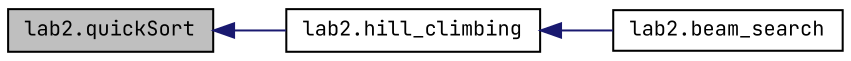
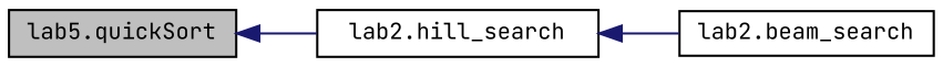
  digraph {
    fontname="JetBrains Mono"
    rankdir=LR
    node [color=black fillcolor=white fontname="JetBrains Mono" fontsize=10 shape=record style=filled]
    edge [color=midnightblue dir=back fontname="JetBrains Mono" fontsize=10 labelfontname=Helvetica labelfontsize=10 style=solid]
-   n1 [fillcolor=grey75 fontcolor=black height=0.2 label="lab2.quickSort" width=0.4]
-   n2 [height=0.2 label="lab2.hill_climbing" width=0.4]
+   n1 [fillcolor=grey75 fontcolor=black height=0.2 label="lab5.quickSort" width=0.4]
+   n2 [height=0.2 label="lab2.hill_search" width=0.4]
    n3 [height=0.2 label="lab2.beam_search" width=0.4]
    n1 -> n2
    n2 -> n3
  }
